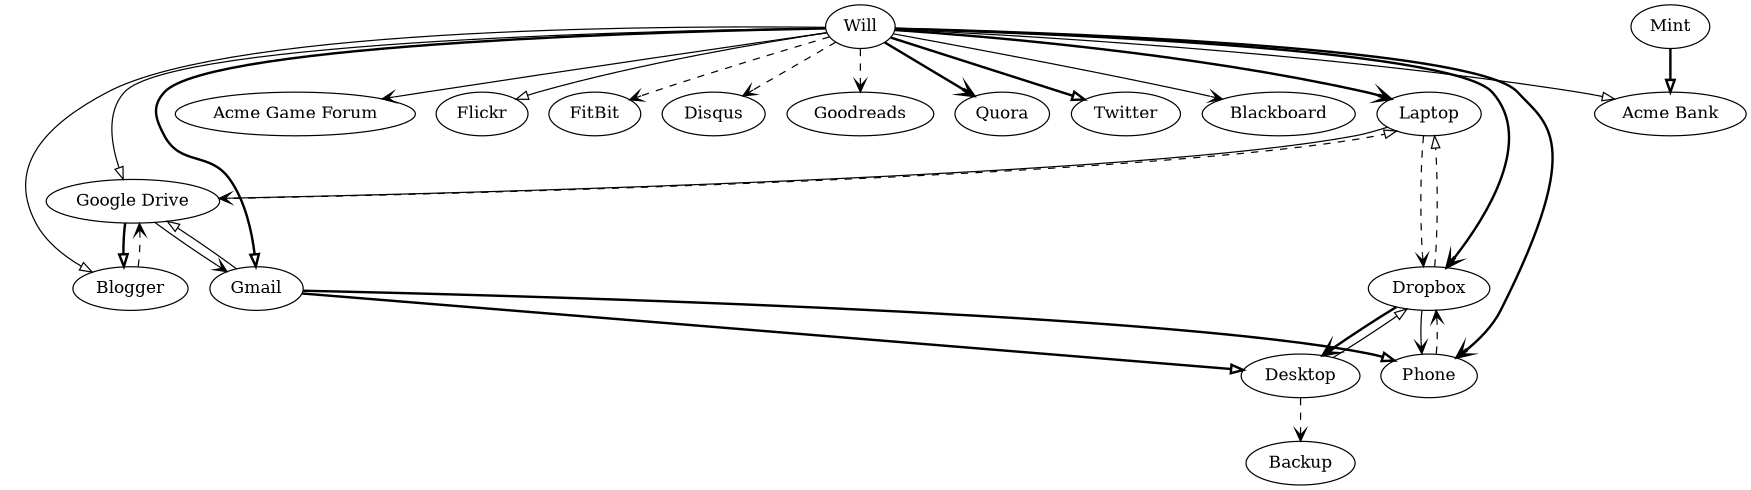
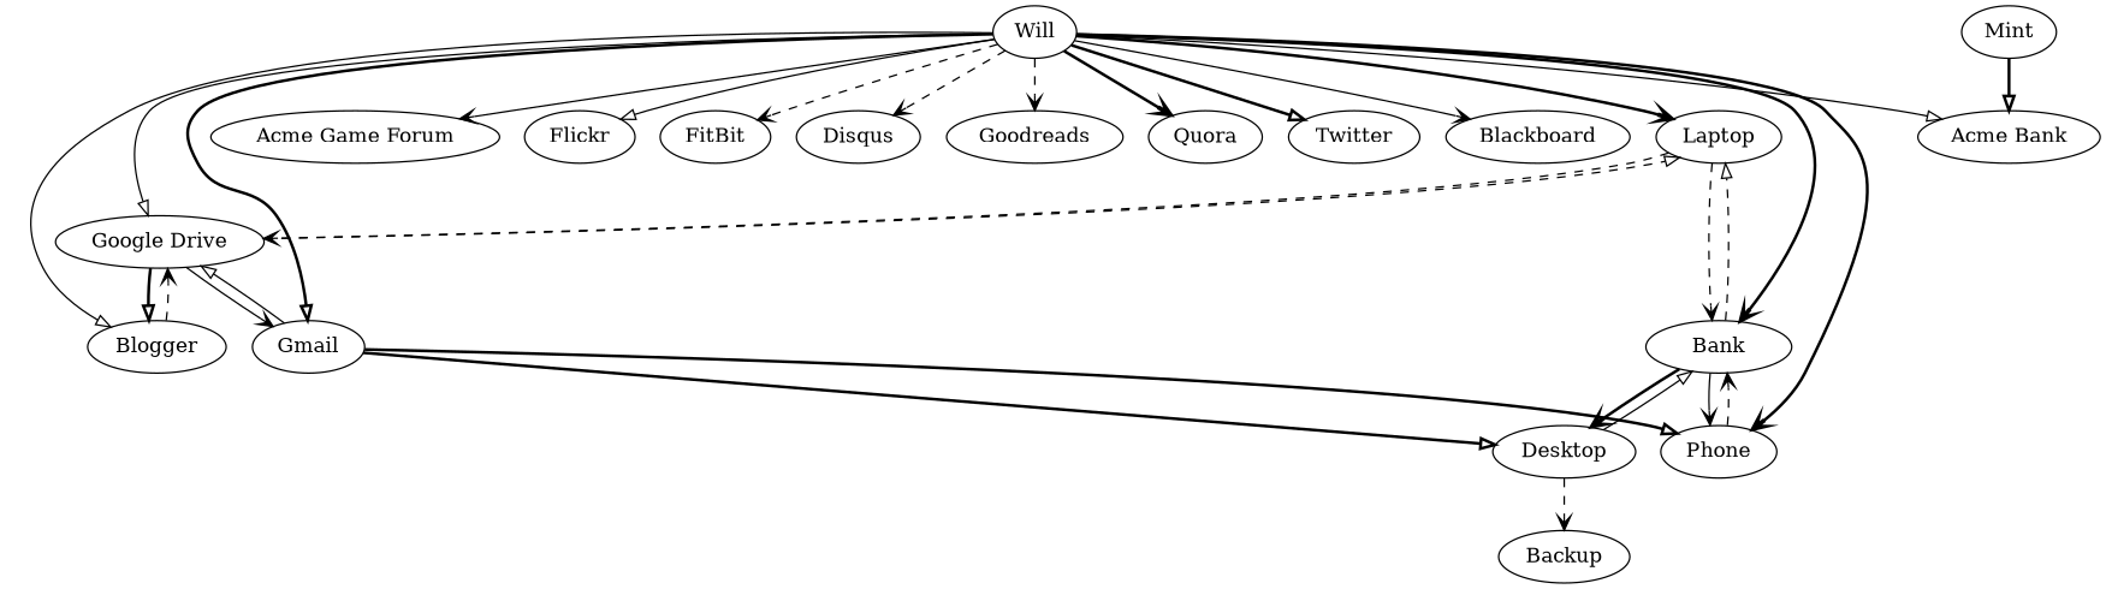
  digraph {
    edge [arrowhead=vee style=bold]
    Will
    Laptop
    Phone
-   Dropbox
+   Dropbox [label=Bank]
    Gmail
    Blogger
    "Acme Game Forum"
    "Acme Bank"
    Flickr
    FitBit
    Disqus
    Goodreads
    Quora
    "Google Drive"
    Twitter
    Blackboard
    Desktop
    Backup
    Mint
    Will -> Laptop
    Will -> Phone
    Will -> Dropbox
    Will -> Gmail [arrowhead=onormal]
    Will -> Blogger [arrowhead=onormal style=solid]
    Will -> "Acme Game Forum" [style=solid]
    Will -> "Acme Bank" [arrowhead=onormal style=solid]
    Will -> Flickr [arrowhead=onormal style=solid]
    Will -> FitBit [style=dashed]
    Will -> Disqus [style=dashed]
    Will -> Goodreads [style=dashed]
    Will -> Quora
    Will -> "Google Drive" [arrowhead=onormal style=solid]
    Will -> Twitter [arrowhead=onormal]
    Will -> Blackboard [style=solid]
    Laptop -> Dropbox [style=dashed]
-   Laptop -> "Google Drive" [style=solid]
+   Laptop -> "Google Drive" [style=dashed]
    Phone -> Dropbox [style=dashed]
    Dropbox -> Laptop [arrowhead=onormal style=dashed]
    Dropbox -> Phone [style=solid]
    Dropbox -> Desktop
    Gmail -> Phone [arrowhead=onormal]
    Gmail -> "Google Drive" [arrowhead=onormal style=solid]
    Gmail -> Desktop [arrowhead=onormal]
    Blogger -> "Google Drive" [style=dashed]
    "Google Drive" -> Laptop [arrowhead=onormal style=dashed]
    "Google Drive" -> Gmail [style=solid]
    "Google Drive" -> Blogger [arrowhead=onormal]
    Desktop -> Dropbox [arrowhead=onormal style=solid]
    Desktop -> Backup [style=dashed]
    Mint -> "Acme Bank" [arrowhead=onormal]
  }
